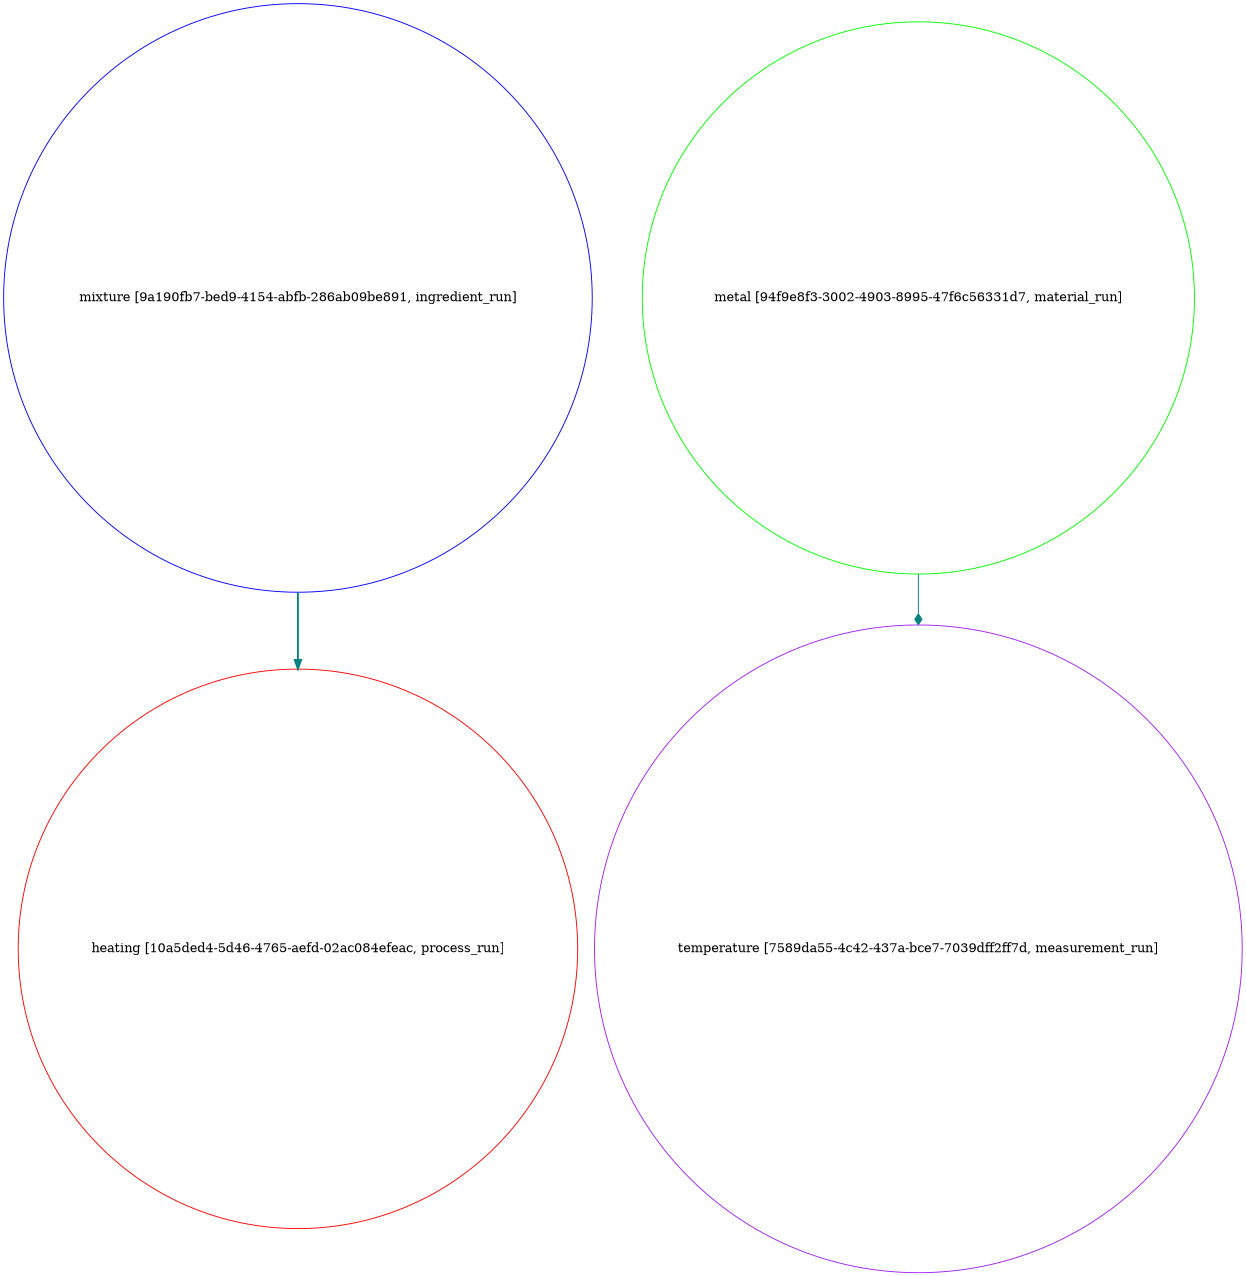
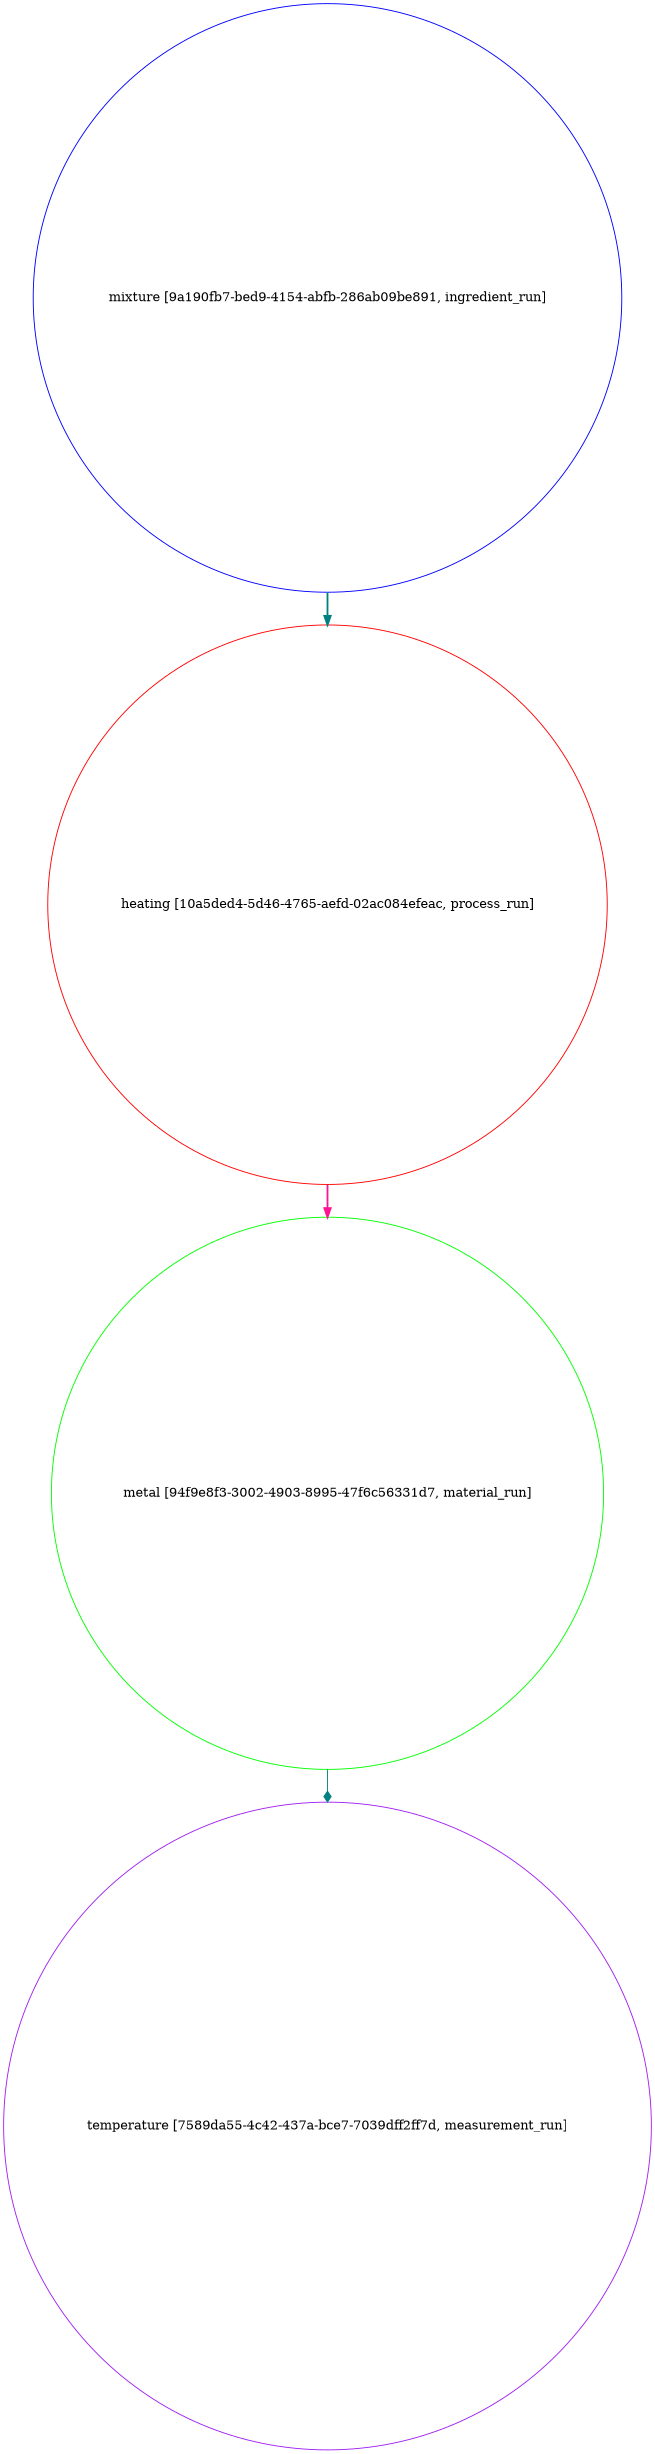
  strict digraph {
    node [shape=circle]
    edge [color=teal style=bold arrowhead=normal]
    "mixture [9a190fb7-bed9-4154-abfb-286ab09be891, ingredient_run]" [color=blue height=8.9909 object="{\"absolute_quantity\": null, \"file_links\": [], \"labels\": [], \"mass_fraction\": null, \"material\": null, \"name\": \"mixture\", \"notes\": null, \"number_fraction\": null, \"process\": {\"id\": \"10a5ded4-5d46-4765-aefd-02ac084efeac\", \"scope\": \"auto\", \"type\": \"link_by_uid\"}, \"spec\": {\"id\": \"91536169-bae6-4731-9f7a-aa6a6f872e0a\", \"scope\": \"auto\", \"type\": \"link_by_uid\"}, \"tags\": [], \"type\": \"ingredient_run\", \"uids\": {\"auto\": \"9a190fb7-bed9-4154-abfb-286ab09be891\"}, \"volume_fraction\": null}" type=ingredient_run uuid="9a190fb7-bed9-4154-abfb-286ab09be891" width=8.9909]
    "heating [10a5ded4-5d46-4765-aefd-02ac084efeac, process_run]" [color=red height=8.5395 object="{\"conditions\": [], \"file_links\": [], \"name\": \"heating\", \"notes\": null, \"parameters\": [], \"source\": null, \"spec\": {\"id\": \"ee4fe002-99a1-4e33-91e7-5ab9edb2e3ee\", \"scope\": \"auto\", \"type\": \"link_by_uid\"}, \"tags\": [], \"type\": \"process_run\", \"uids\": {\"auto\": \"10a5ded4-5d46-4765-aefd-02ac084efeac\"}}" type=process_run uuid="10a5ded4-5d46-4765-aefd-02ac084efeac" width=8.5395]
    "metal [94f9e8f3-3002-4903-8995-47f6c56331d7, material_run]" [color=green height=8.4312 object="{\"file_links\": [], \"name\": \"metal\", \"notes\": null, \"process\": {\"id\": \"10a5ded4-5d46-4765-aefd-02ac084efeac\", \"scope\": \"auto\", \"type\": \"link_by_uid\"}, \"sample_type\": \"unknown\", \"spec\": {\"id\": \"fc614bee-3237-47d8-a981-3d3410df2c8e\", \"scope\": \"auto\", \"type\": \"link_by_uid\"}, \"tags\": [], \"type\": \"material_run\", \"uids\": {\"auto\": \"94f9e8f3-3002-4903-8995-47f6c56331d7\"}}" type=material_run uuid="94f9e8f3-3002-4903-8995-47f6c56331d7" width=8.4312]
    "temperature [7589da55-4c42-437a-bce7-7039dff2ff7d, measurement_run]" [color=purple height=9.8936 object="{\"conditions\": [], \"file_links\": [], \"material\": {\"id\": \"94f9e8f3-3002-4903-8995-47f6c56331d7\", \"scope\": \"auto\", \"type\": \"link_by_uid\"}, \"name\": \"temperature\", \"notes\": null, \"parameters\": [], \"properties\": [], \"source\": null, \"spec\": {\"id\": \"b3c09795-5245-4833-9fc3-d8189683afbd\", \"scope\": \"auto\", \"type\": \"link_by_uid\"}, \"tags\": [], \"type\": \"measurement_run\", \"uids\": {\"auto\": \"7589da55-4c42-437a-bce7-7039dff2ff7d\"}}" type=measurement_run uuid="7589da55-4c42-437a-bce7-7039dff2ff7d" width=9.8936]
    "mixture [9a190fb7-bed9-4154-abfb-286ab09be891, ingredient_run]" -> "heating [10a5ded4-5d46-4765-aefd-02ac084efeac, process_run]"
+   "heating [10a5ded4-5d46-4765-aefd-02ac084efeac, process_run]" -> "metal [94f9e8f3-3002-4903-8995-47f6c56331d7, material_run]" [color=deeppink]
    "metal [94f9e8f3-3002-4903-8995-47f6c56331d7, material_run]" -> "temperature [7589da55-4c42-437a-bce7-7039dff2ff7d, measurement_run]" [style=solid arrowhead=diamond]
  }
